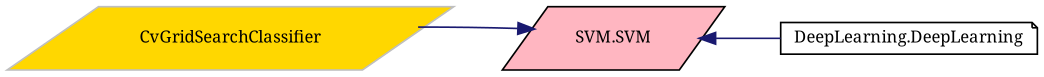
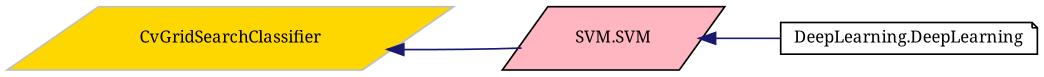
  digraph {
    fontname="Noto Serif"
    rankdir=LR
    node [color=black fontname="Noto Serif" fontsize=10 shape=parallelogram style=filled]
    edge [color=midnightblue dir=back fontname="Noto Serif" fontsize=10 labelfontname=Helvetica labelfontsize=10 style=solid]
    n1 [color=grey75 fillcolor=gold height=0.2 label=CvGridSearchClassifier width=0.4]
    n2 [fillcolor=lightpink height=0.2 label="SVM.SVM" width=0.4]
    n3 [fillcolor=white height=0.2 label="DeepLearning.DeepLearning" shape=note width=0.4]
-   n2 -> n1
+   n1 -> n2
    n2 -> n3
  }
